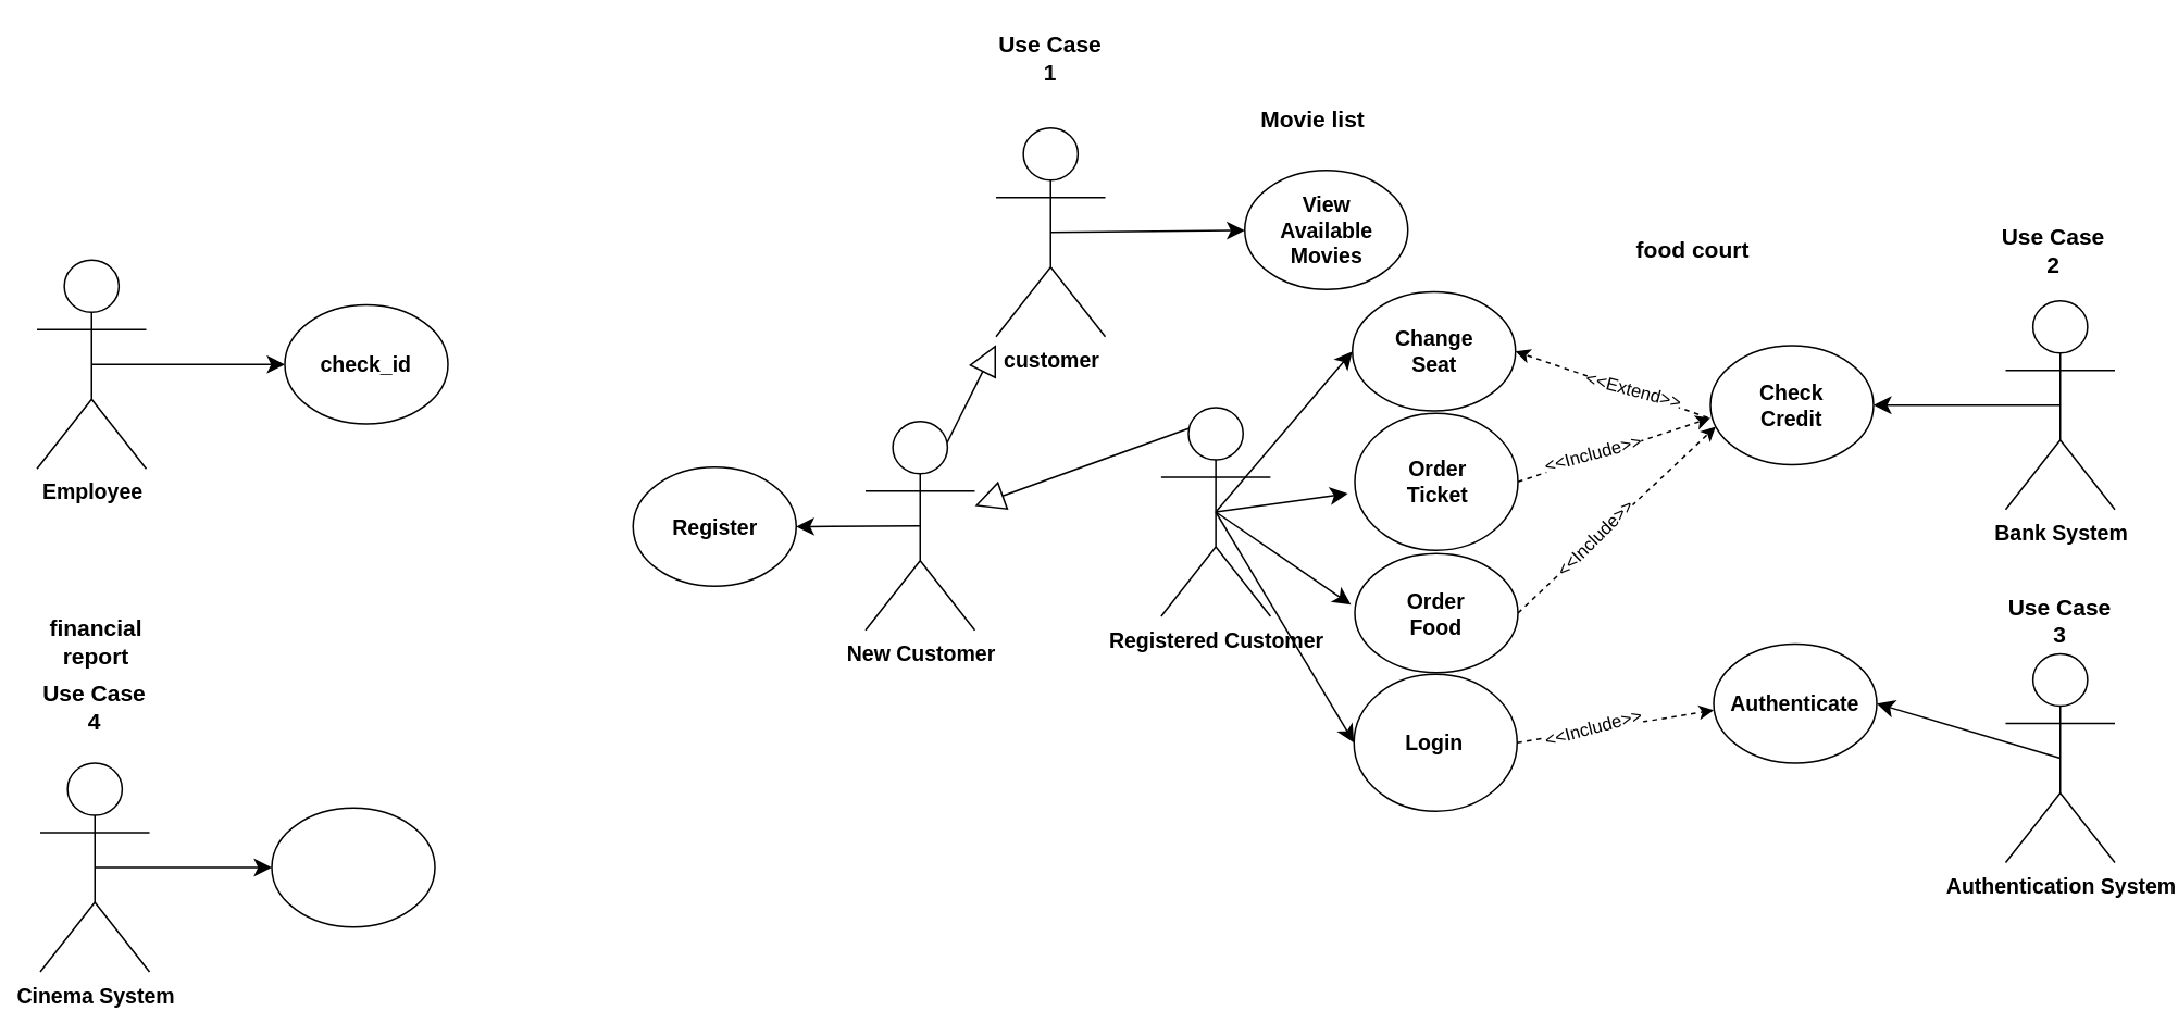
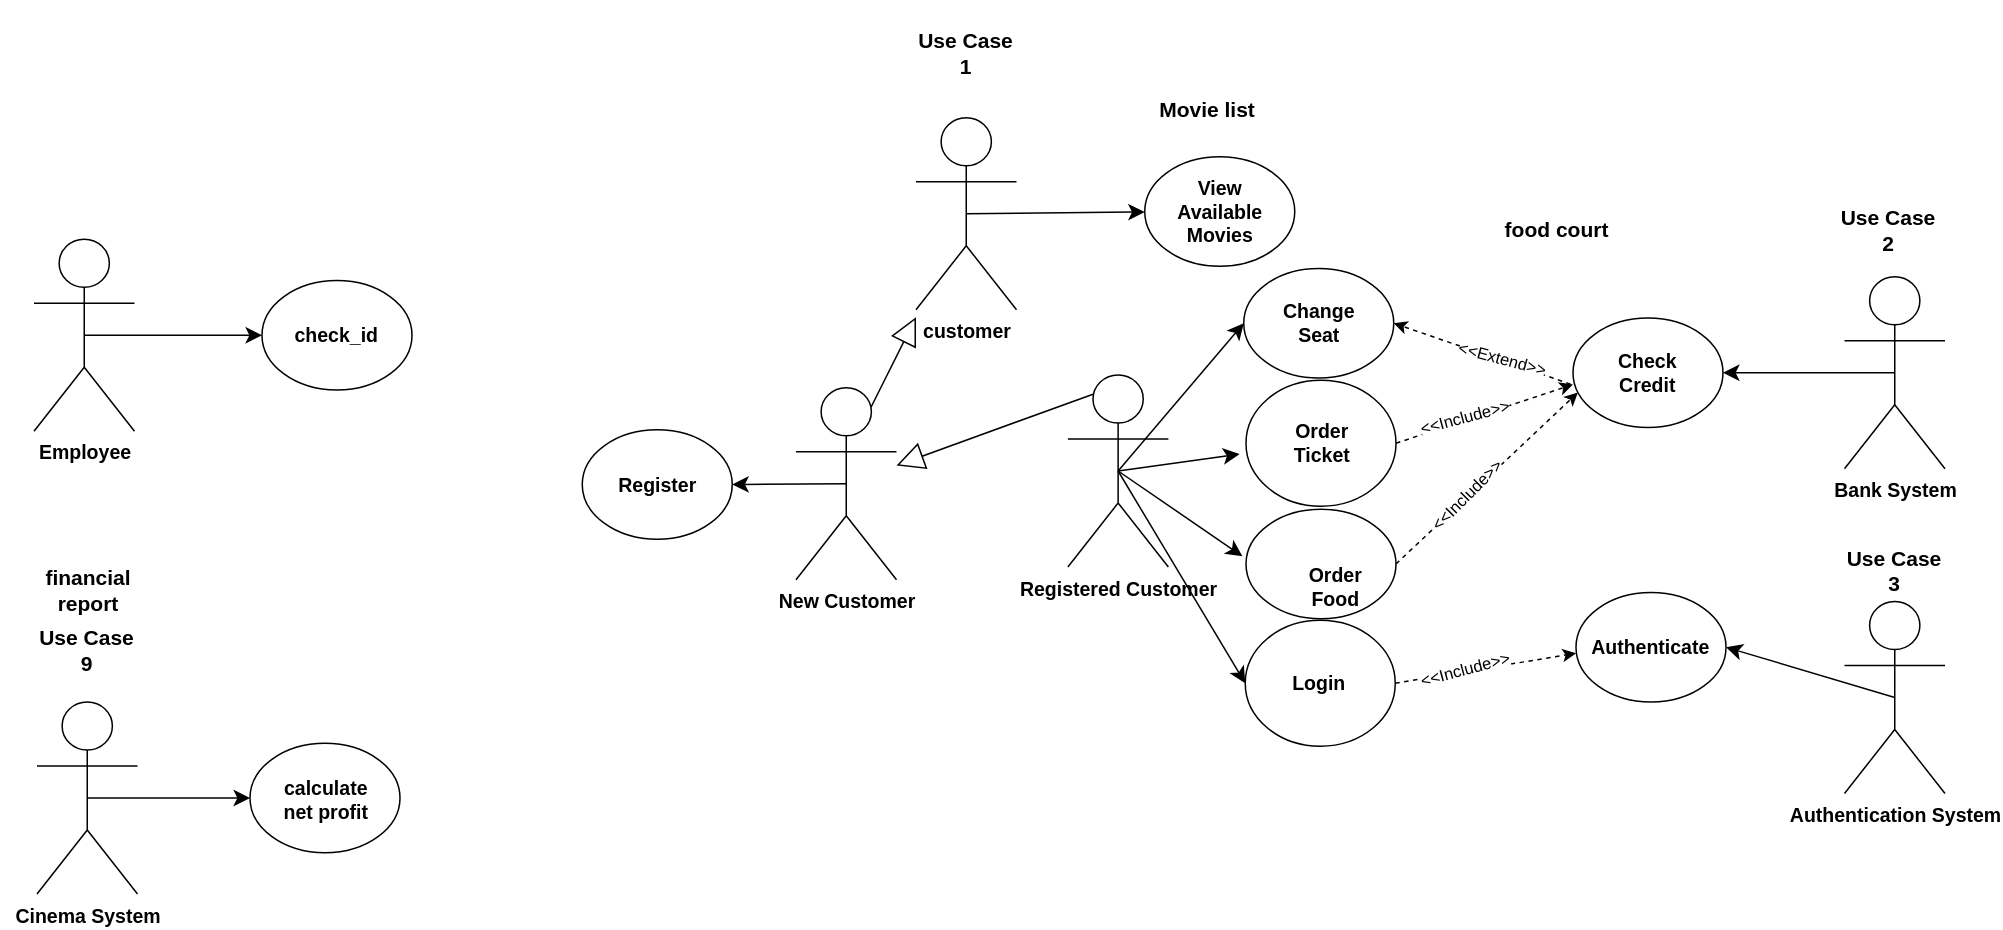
  <mxCell id="0" />
  <mxCell id="1" parent="0" />
  <mxCell id="2" value="Movie list" style="text;html=1;strokeColor=none;fillColor=none;align=center;verticalAlign=middle;whiteSpace=wrap;rounded=0;fontSize=14;fontStyle=1" parent="1" vertex="1"><mxGeometry x="766.5" y="58" width="75" height="30" as="geometry" /></mxCell>
  <mxCell id="3" value="Use Case 1" style="text;html=1;strokeColor=none;fillColor=none;align=center;verticalAlign=middle;whiteSpace=wrap;rounded=0;fontSize=14;fontStyle=1" parent="1" vertex="1"><mxGeometry x="605.5" y="20" width="75" height="30" as="geometry" /></mxCell>
  <mxCell id="4" value="customer" style="shape=umlActor;verticalLabelPosition=bottom;verticalAlign=top;html=1;outlineConnect=0;fontSize=13;fontStyle=1" parent="1" vertex="1"><mxGeometry x="610" y="78" width="67" height="128" as="geometry" /></mxCell>
  <mxCell id="5" value="" style="endArrow=classic;html=1;rounded=0;fontSize=13;startSize=8;endSize=8;curved=1;exitX=0.5;exitY=0.5;exitDx=0;exitDy=0;exitPerimeter=0;fontStyle=1" parent="1" source="4" target="6" edge="1"><mxGeometry width="50" height="50" relative="1" as="geometry"><mxPoint x="710" y="58" as="sourcePoint" /><mxPoint x="740" y="88" as="targetPoint" /></mxGeometry></mxCell>
  <mxCell id="6" value="" style="ellipse;whiteSpace=wrap;html=1;fontSize=13;fontStyle=1" parent="1" vertex="1"><mxGeometry x="762.5" y="104" width="100" height="73" as="geometry" /></mxCell>
  <mxCell id="7" value="View Available Movies" style="text;html=1;strokeColor=none;fillColor=none;align=center;verticalAlign=middle;whiteSpace=wrap;rounded=0;fontSize=13;fontStyle=1" parent="1" vertex="1"><mxGeometry x="778.75" y="125.5" width="67.5" height="30" as="geometry" /></mxCell>
  <mxCell id="8" value="food court" style="text;html=1;strokeColor=none;fillColor=none;align=center;verticalAlign=middle;whiteSpace=wrap;rounded=0;fontSize=14;fontStyle=1" parent="1" vertex="1"><mxGeometry x="1000" y="138" width="75" height="30" as="geometry" /></mxCell>
  <mxCell id="9" value="financial report" style="text;html=1;strokeColor=none;fillColor=none;align=center;verticalAlign=middle;whiteSpace=wrap;rounded=0;fontSize=14;fontStyle=1" parent="1" vertex="1"><mxGeometry x="20.5" y="377.5" width="75" height="30" as="geometry" /></mxCell>
  <mxCell id="10" value="Cinema System" style="shape=umlActor;verticalLabelPosition=bottom;verticalAlign=top;html=1;outlineConnect=0;fontSize=13;fontStyle=1" parent="1" vertex="1"><mxGeometry x="24" y="467.5" width="67" height="128" as="geometry" /></mxCell>
  <mxCell id="11" value="" style="ellipse;whiteSpace=wrap;html=1;fontSize=13;fontStyle=1" parent="1" vertex="1"><mxGeometry x="166" y="495" width="100" height="73" as="geometry" /></mxCell>
+ <mxCell id="12" value="calculate net profit" style="text;html=1;strokeColor=none;fillColor=none;align=center;verticalAlign=middle;whiteSpace=wrap;rounded=0;fontSize=13;fontStyle=1" parent="1" vertex="1"><mxGeometry x="187" y="518" width="60" height="30" as="geometry" /></mxCell>
  <mxCell id="13" value="" style="endArrow=classic;html=1;rounded=0;fontSize=13;startSize=8;endSize=8;curved=1;exitX=0.5;exitY=0.5;exitDx=0;exitDy=0;exitPerimeter=0;fontStyle=1;entryX=0;entryY=0.5;entryDx=0;entryDy=0;" parent="1" source="10" target="11" edge="1"><mxGeometry width="50" height="50" relative="1" as="geometry"><mxPoint x="58.5" y="568" as="sourcePoint" /><mxPoint x="176.5" y="568" as="targetPoint" /></mxGeometry></mxCell>
  <mxCell id="14" value="" style="endArrow=block;endSize=16;endFill=0;html=1;rounded=0;fontSize=12;curved=1;" parent="1" edge="1"><mxGeometry x="-0.538" y="-70" width="160" relative="1" as="geometry"><mxPoint x="580" y="271" as="sourcePoint" /><mxPoint x="610" y="211" as="targetPoint" /><mxPoint as="offset" /></mxGeometry></mxCell>
  <mxCell id="15" value="" style="endArrow=classic;html=1;rounded=0;fontSize=13;startSize=8;endSize=8;curved=1;fontStyle=1;entryX=-0.024;entryY=0.429;entryDx=0;entryDy=0;entryPerimeter=0;exitX=0.5;exitY=0.5;exitDx=0;exitDy=0;exitPerimeter=0;" parent="1" source="26" target="28" edge="1"><mxGeometry width="50" height="50" relative="1" as="geometry"><mxPoint x="750" y="318" as="sourcePoint" /><mxPoint x="880.5" y="376.5" as="targetPoint" /></mxGeometry></mxCell>
  <mxCell id="16" value="" style="ellipse;whiteSpace=wrap;html=1;fontSize=13;fontStyle=1" parent="1" vertex="1"><mxGeometry x="830" y="253" width="100" height="84" as="geometry" /></mxCell>
  <mxCell id="17" value="Order Ticket" style="text;html=1;strokeColor=none;fillColor=none;align=center;verticalAlign=middle;whiteSpace=wrap;rounded=0;fontSize=13;fontStyle=1" parent="1" vertex="1"><mxGeometry x="850.5" y="274.5" width="59.5" height="41.5" as="geometry" /></mxCell>
  <mxCell id="18" value="" style="ellipse;whiteSpace=wrap;html=1;fontSize=13;fontStyle=1" parent="1" vertex="1"><mxGeometry x="829.5" y="413" width="100" height="84" as="geometry" /></mxCell>
  <mxCell id="19" value="Login" style="text;html=1;strokeColor=none;fillColor=none;align=center;verticalAlign=middle;whiteSpace=wrap;rounded=0;fontSize=13;fontStyle=1" parent="1" vertex="1"><mxGeometry x="849.5" y="434.5" width="58" height="41" as="geometry" /></mxCell>
  <mxCell id="20" value="" style="endArrow=classic;html=1;rounded=0;fontSize=13;startSize=8;endSize=8;curved=1;exitX=0.5;exitY=0.5;exitDx=0;exitDy=0;exitPerimeter=0;fontStyle=1;entryX=0;entryY=0.5;entryDx=0;entryDy=0;" parent="1" source="26" target="18" edge="1"><mxGeometry width="50" height="50" relative="1" as="geometry"><mxPoint x="744.75" y="361.5" as="sourcePoint" /><mxPoint x="881" y="413" as="targetPoint" /></mxGeometry></mxCell>
  <mxCell id="21" value="New Customer" style="shape=umlActor;verticalLabelPosition=bottom;verticalAlign=top;html=1;outlineConnect=0;fontSize=13;fontStyle=1" parent="1" vertex="1"><mxGeometry x="530" y="258" width="67" height="128" as="geometry" /></mxCell>
  <mxCell id="22" value="" style="endArrow=classic;html=1;rounded=0;fontSize=13;startSize=8;endSize=8;curved=1;exitX=0.5;exitY=0.5;exitDx=0;exitDy=0;exitPerimeter=0;fontStyle=1" parent="1" source="21" target="23" edge="1"><mxGeometry width="50" height="50" relative="1" as="geometry"><mxPoint x="270" y="333" as="sourcePoint" /><mxPoint x="366" y="279" as="targetPoint" /></mxGeometry></mxCell>
  <mxCell id="23" value="" style="ellipse;whiteSpace=wrap;html=1;fontSize=13;fontStyle=1" parent="1" vertex="1"><mxGeometry x="387.5" y="286" width="100" height="73" as="geometry" /></mxCell>
  <mxCell id="24" value="Register" style="text;html=1;strokeColor=none;fillColor=none;align=center;verticalAlign=middle;whiteSpace=wrap;rounded=0;fontSize=13;fontStyle=1" parent="1" vertex="1"><mxGeometry x="403.75" y="307.5" width="67.5" height="30" as="geometry" /></mxCell>
  <mxCell id="25" value="" style="endArrow=block;endSize=16;endFill=0;html=1;rounded=0;fontSize=12;curved=1;exitX=0.25;exitY=0.1;exitDx=0;exitDy=0;exitPerimeter=0;" parent="1" source="26" target="21" edge="1"><mxGeometry x="-0.538" y="-70" width="160" relative="1" as="geometry"><mxPoint x="842.5" y="271" as="sourcePoint" /><mxPoint x="872.5" y="211" as="targetPoint" /><mxPoint as="offset" /></mxGeometry></mxCell>
  <mxCell id="26" value="Registered Customer" style="shape=umlActor;verticalLabelPosition=bottom;verticalAlign=top;html=1;outlineConnect=0;fontSize=13;fontStyle=1" parent="1" vertex="1"><mxGeometry x="711.25" y="249.5" width="67" height="128" as="geometry" /></mxCell>
  <mxCell id="27" value="" style="endArrow=classic;html=1;rounded=0;fontSize=13;startSize=8;endSize=8;curved=1;fontStyle=1;exitX=0.5;exitY=0.5;exitDx=0;exitDy=0;exitPerimeter=0;entryX=-0.043;entryY=0.586;entryDx=0;entryDy=0;entryPerimeter=0;" parent="1" source="26" target="16" edge="1"><mxGeometry width="50" height="50" relative="1" as="geometry"><mxPoint x="744.75" y="360.5" as="sourcePoint" /><mxPoint x="829.001" y="282.317" as="targetPoint" /></mxGeometry></mxCell>
  <mxCell id="28" value="" style="ellipse;whiteSpace=wrap;html=1;fontSize=13;fontStyle=1" parent="1" vertex="1"><mxGeometry x="830" y="339" width="100" height="73" as="geometry" /></mxCell>
- <mxCell id="29" value="Order Food" style="text;html=1;strokeColor=none;fillColor=none;align=center;verticalAlign=middle;whiteSpace=wrap;rounded=0;fontSize=13;fontStyle=1" parent="1" vertex="1"><mxGeometry x="845.75" y="360.5" width="67.5" height="30" as="geometry" /></mxCell>
+ <mxCell id="29" value="Order Food" style="text;html=1;strokeColor=none;fillColor=none;align=center;verticalAlign=middle;whiteSpace=wrap;rounded=0;fontSize=13;fontStyle=1" parent="1" vertex="1"><mxGeometry x="855.75" y="375.5" width="67.5" height="30" as="geometry" /></mxCell>
  <mxCell id="30" value="Authentication System" style="shape=umlActor;verticalLabelPosition=bottom;verticalAlign=top;html=1;outlineConnect=0;fontSize=13;fontStyle=1" parent="1" vertex="1"><mxGeometry x="1229" y="400.5" width="67" height="128" as="geometry" /></mxCell>
  <mxCell id="31" value="" style="endArrow=classic;html=1;rounded=0;fontSize=13;startSize=8;endSize=8;curved=1;exitX=0.5;exitY=0.5;exitDx=0;exitDy=0;exitPerimeter=0;fontStyle=1;entryX=1;entryY=0.5;entryDx=0;entryDy=0;" parent="1" source="30" target="32" edge="1"><mxGeometry width="50" height="50" relative="1" as="geometry"><mxPoint x="1486" y="319" as="sourcePoint" /><mxPoint x="1129" y="431" as="targetPoint" /></mxGeometry></mxCell>
  <mxCell id="32" value="" style="ellipse;whiteSpace=wrap;html=1;fontSize=13;fontStyle=1" parent="1" vertex="1"><mxGeometry x="1050" y="394.5" width="100" height="73" as="geometry" /></mxCell>
  <mxCell id="33" value="&lt;div style=&quot;font-size: 13px;&quot;&gt;Authenticate&lt;/div&gt;" style="text;html=1;strokeColor=none;fillColor=none;align=center;verticalAlign=middle;whiteSpace=wrap;rounded=0;fontSize=13;fontStyle=1" parent="1" vertex="1"><mxGeometry x="1060" y="416" width="80" height="30" as="geometry" /></mxCell>
  <mxCell id="34" value="" style="endArrow=classic;html=1;rounded=0;exitX=1;exitY=0.5;exitDx=0;exitDy=0;dashed=1;" parent="1" source="18" edge="1"><mxGeometry width="50" height="50" relative="1" as="geometry"><mxPoint x="929.5" y="474" as="sourcePoint" /><mxPoint x="1050" y="435" as="targetPoint" /></mxGeometry></mxCell>
  <mxCell id="35" value="&lt;div&gt;&amp;lt;&amp;lt;Include&amp;gt;&amp;gt;&lt;/div&gt;" style="edgeLabel;html=1;align=center;verticalAlign=middle;resizable=0;points=[];rotation=-15;" parent="34" vertex="1" connectable="0"><mxGeometry x="-0.227" relative="1" as="geometry"><mxPoint y="-2" as="offset" /></mxGeometry></mxCell>
  <mxCell id="36" value="Bank System" style="shape=umlActor;verticalLabelPosition=bottom;verticalAlign=top;html=1;outlineConnect=0;fontSize=13;fontStyle=1" parent="1" vertex="1"><mxGeometry x="1229" y="184" width="67" height="128" as="geometry" /></mxCell>
  <mxCell id="37" value="" style="endArrow=classic;html=1;rounded=0;fontSize=13;startSize=8;endSize=8;curved=1;exitX=0.5;exitY=0.5;exitDx=0;exitDy=0;exitPerimeter=0;fontStyle=1;entryX=1;entryY=0.5;entryDx=0;entryDy=0;" parent="1" source="36" target="38" edge="1"><mxGeometry width="50" height="50" relative="1" as="geometry"><mxPoint x="1486" y="136" as="sourcePoint" /><mxPoint x="1129" y="248" as="targetPoint" /></mxGeometry></mxCell>
  <mxCell id="38" value="" style="ellipse;whiteSpace=wrap;html=1;fontSize=13;fontStyle=1" parent="1" vertex="1"><mxGeometry x="1048" y="211.5" width="100" height="73" as="geometry" /></mxCell>
  <mxCell id="39" value="&lt;div style=&quot;font-size: 13px;&quot;&gt;Check Credit&lt;/div&gt;" style="text;html=1;strokeColor=none;fillColor=none;align=center;verticalAlign=middle;whiteSpace=wrap;rounded=0;fontSize=13;fontStyle=1" parent="1" vertex="1"><mxGeometry x="1058" y="233" width="80" height="30" as="geometry" /></mxCell>
  <mxCell id="40" value="" style="endArrow=classic;html=1;rounded=0;exitX=1;exitY=0.5;exitDx=0;exitDy=0;dashed=1;entryX=0.033;entryY=0.68;entryDx=0;entryDy=0;entryPerimeter=0;" parent="1" source="28" target="38" edge="1"><mxGeometry width="50" height="50" relative="1" as="geometry"><mxPoint x="938" y="315.5" as="sourcePoint" /><mxPoint x="1058" y="343.5" as="targetPoint" /></mxGeometry></mxCell>
  <mxCell id="41" value="&lt;div&gt;&amp;lt;&amp;lt;Include&amp;gt;&amp;gt;&lt;/div&gt;" style="edgeLabel;html=1;align=center;verticalAlign=middle;resizable=0;points=[];rotation=-45;" parent="40" vertex="1" connectable="0"><mxGeometry x="-0.227" relative="1" as="geometry"><mxPoint y="-2" as="offset" /></mxGeometry></mxCell>
  <mxCell id="42" value="" style="endArrow=classic;html=1;rounded=0;exitX=1;exitY=0.5;exitDx=0;exitDy=0;dashed=1;entryX=0;entryY=0.607;entryDx=0;entryDy=0;entryPerimeter=0;" parent="1" source="16" target="38" edge="1"><mxGeometry width="50" height="50" relative="1" as="geometry"><mxPoint x="940" y="338" as="sourcePoint" /><mxPoint x="1061" y="214" as="targetPoint" /></mxGeometry></mxCell>
  <mxCell id="43" value="&lt;div&gt;&amp;lt;&amp;lt;Include&amp;gt;&amp;gt;&lt;/div&gt;" style="edgeLabel;html=1;align=center;verticalAlign=middle;resizable=0;points=[];rotation=-15;" parent="42" vertex="1" connectable="0"><mxGeometry x="-0.227" relative="1" as="geometry"><mxPoint y="-2" as="offset" /></mxGeometry></mxCell>
  <mxCell id="44" value="" style="ellipse;whiteSpace=wrap;html=1;fontSize=13;fontStyle=1" parent="1" vertex="1"><mxGeometry x="828.5" y="178.5" width="100" height="73" as="geometry" /></mxCell>
  <mxCell id="45" value="&lt;div style=&quot;font-size: 13px;&quot;&gt;Change Seat&lt;br&gt;&lt;/div&gt;" style="text;html=1;strokeColor=none;fillColor=none;align=center;verticalAlign=middle;whiteSpace=wrap;rounded=0;fontSize=13;fontStyle=1" parent="1" vertex="1"><mxGeometry x="838.5" y="200" width="80" height="30" as="geometry" /></mxCell>
  <mxCell id="46" value="" style="endArrow=classic;html=1;rounded=0;fontSize=13;startSize=8;endSize=8;curved=1;fontStyle=1;exitX=0.5;exitY=0.5;exitDx=0;exitDy=0;exitPerimeter=0;entryX=0;entryY=0.5;entryDx=0;entryDy=0;" parent="1" source="26" target="44" edge="1"><mxGeometry width="50" height="50" relative="1" as="geometry"><mxPoint x="755" y="323" as="sourcePoint" /><mxPoint x="836" y="312" as="targetPoint" /></mxGeometry></mxCell>
  <mxCell id="47" value="" style="endArrow=classic;html=1;rounded=0;dashed=1;entryX=1;entryY=0.5;entryDx=0;entryDy=0;exitX=-0.016;exitY=0.604;exitDx=0;exitDy=0;exitPerimeter=0;" parent="1" source="38" target="44" edge="1"><mxGeometry width="50" height="50" relative="1" as="geometry"><mxPoint x="1050" y="248" as="sourcePoint" /><mxPoint x="1010" y="248" as="targetPoint" /></mxGeometry></mxCell>
  <mxCell id="48" value="&lt;div&gt;&amp;lt;&amp;lt;Extend&amp;gt;&amp;gt;&lt;/div&gt;" style="edgeLabel;html=1;align=center;verticalAlign=middle;resizable=0;points=[];rotation=15;" parent="47" vertex="1" connectable="0"><mxGeometry x="-0.227" relative="1" as="geometry"><mxPoint y="-2" as="offset" /></mxGeometry></mxCell>
  <mxCell id="49" value="Employee" style="shape=umlActor;verticalLabelPosition=bottom;verticalAlign=top;html=1;outlineConnect=0;fontSize=13;fontStyle=1" parent="1" vertex="1"><mxGeometry x="22" y="159" width="67" height="128" as="geometry" /></mxCell>
  <mxCell id="50" value="" style="endArrow=classic;html=1;rounded=0;fontSize=13;startSize=8;endSize=8;curved=1;exitX=0.5;exitY=0.5;exitDx=0;exitDy=0;exitPerimeter=0;fontStyle=1" parent="1" source="49" target="51" edge="1"><mxGeometry width="50" height="50" relative="1" as="geometry"><mxPoint x="279" y="111" as="sourcePoint" /><mxPoint x="136" y="223" as="targetPoint" /></mxGeometry></mxCell>
  <mxCell id="51" value="" style="ellipse;whiteSpace=wrap;html=1;fontSize=13;fontStyle=1" parent="1" vertex="1"><mxGeometry x="174" y="186.5" width="100" height="73" as="geometry" /></mxCell>
  <mxCell id="52" value="check_id" style="text;html=1;strokeColor=none;fillColor=none;align=center;verticalAlign=middle;whiteSpace=wrap;rounded=0;fontSize=13;fontStyle=1" parent="1" vertex="1"><mxGeometry x="194" y="208" width="60" height="30" as="geometry" /></mxCell>
  <mxCell id="53" value="Use Case 2" style="text;html=1;strokeColor=none;fillColor=none;align=center;verticalAlign=middle;whiteSpace=wrap;rounded=0;fontSize=14;fontStyle=1" parent="1" vertex="1"><mxGeometry x="1221" y="138" width="75" height="30" as="geometry" /></mxCell>
  <mxCell id="54" value="Use Case 3" style="text;html=1;strokeColor=none;fillColor=none;align=center;verticalAlign=middle;whiteSpace=wrap;rounded=0;fontSize=14;fontStyle=1" parent="1" vertex="1"><mxGeometry x="1225" y="364.5" width="75" height="30" as="geometry" /></mxCell>
- <mxCell id="55" value="Use Case 4" style="text;html=1;strokeColor=none;fillColor=none;align=center;verticalAlign=middle;whiteSpace=wrap;rounded=0;fontSize=14;fontStyle=1" parent="1" vertex="1"><mxGeometry x="20" y="417.5" width="75" height="30" as="geometry" /></mxCell>
+ <mxCell id="55" value="Use Case 9" style="text;html=1;strokeColor=none;fillColor=none;align=center;verticalAlign=middle;whiteSpace=wrap;rounded=0;fontSize=14;fontStyle=1" parent="1" vertex="1"><mxGeometry x="20" y="417.5" width="75" height="30" as="geometry" /></mxCell>
